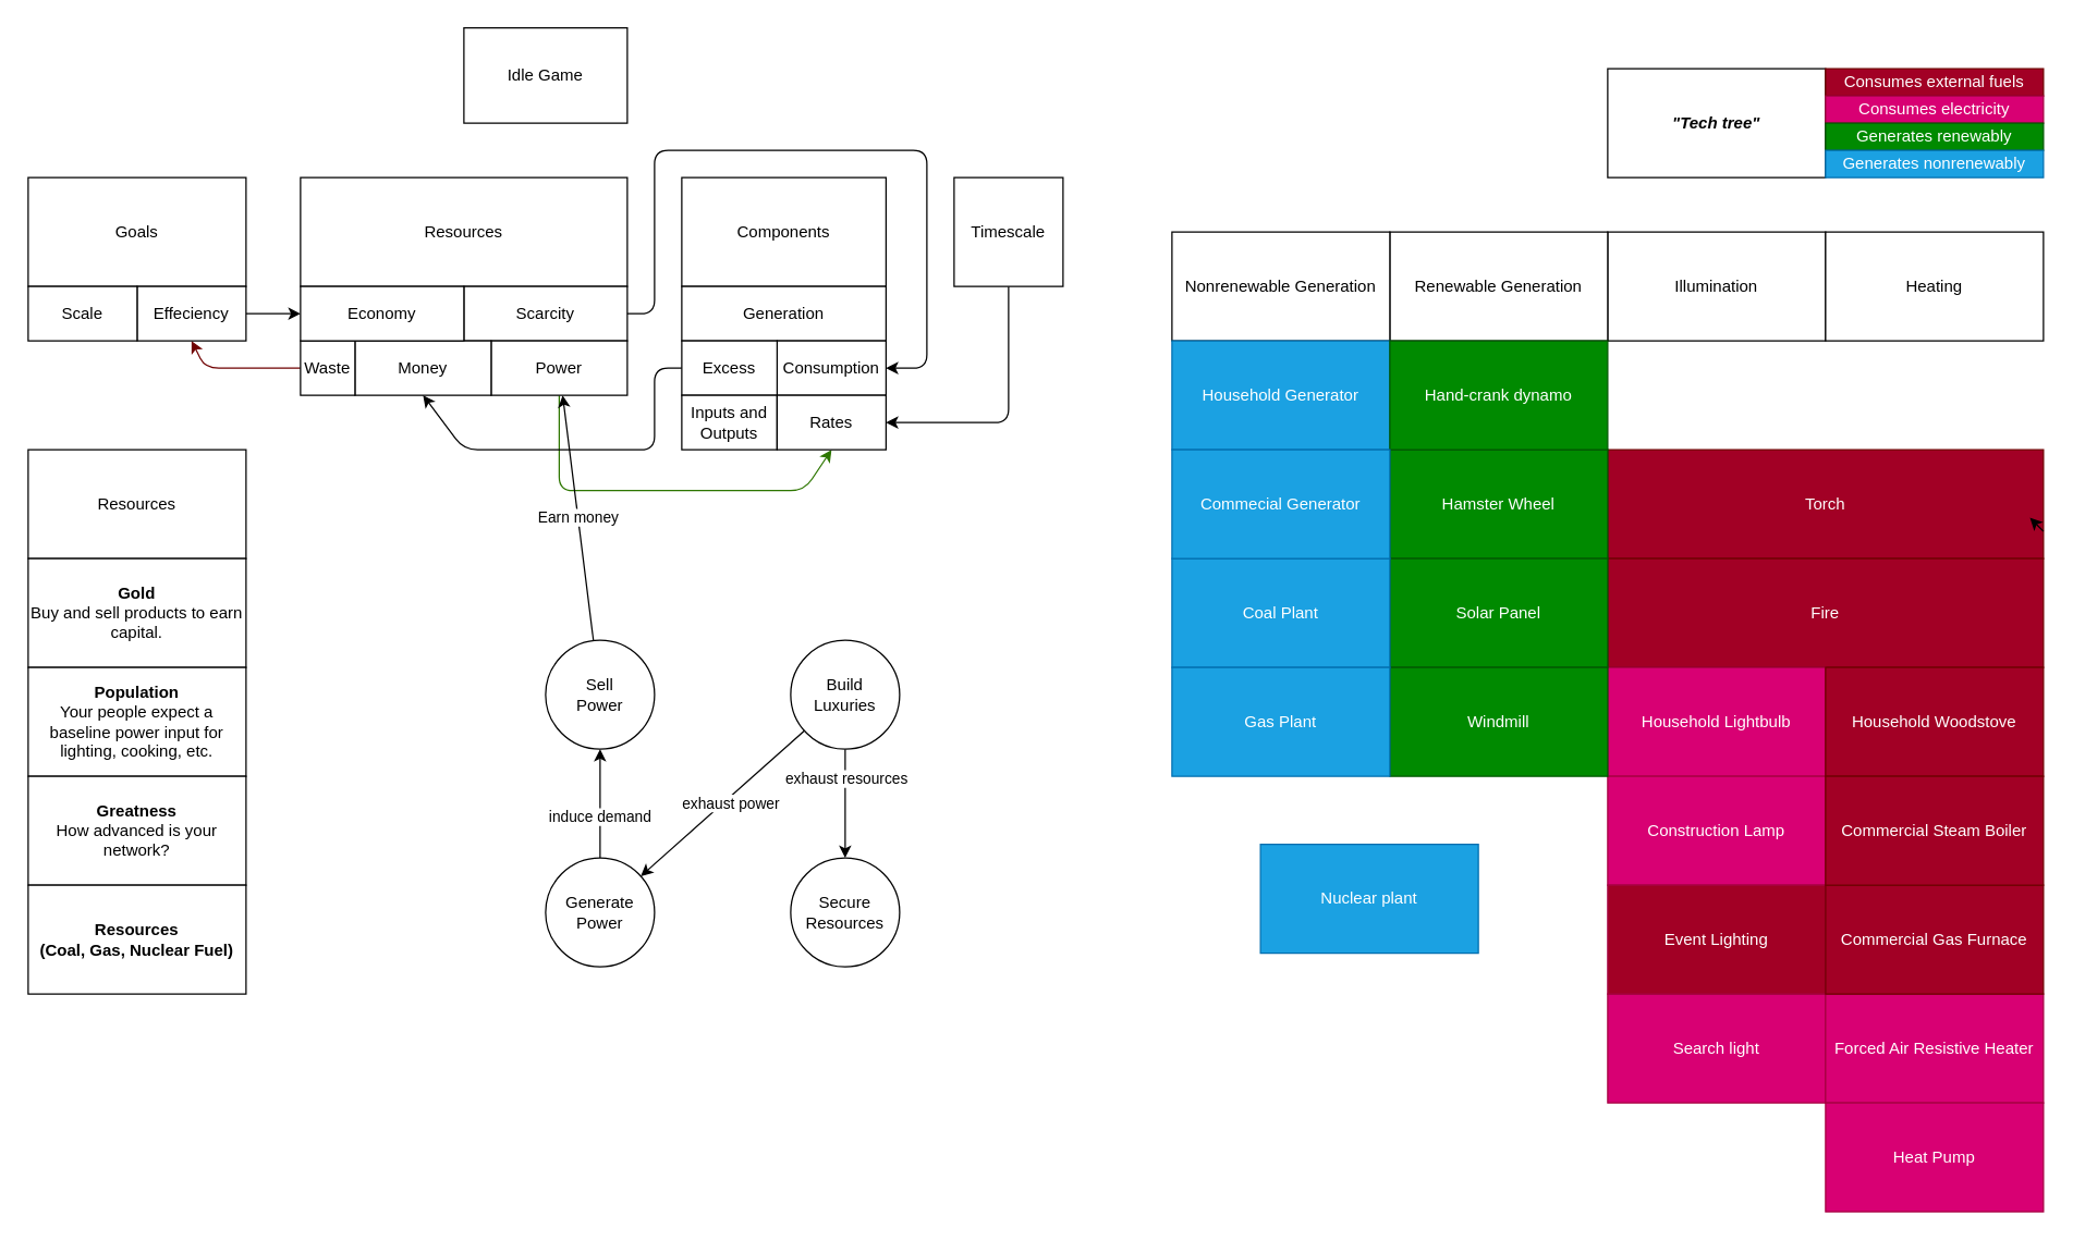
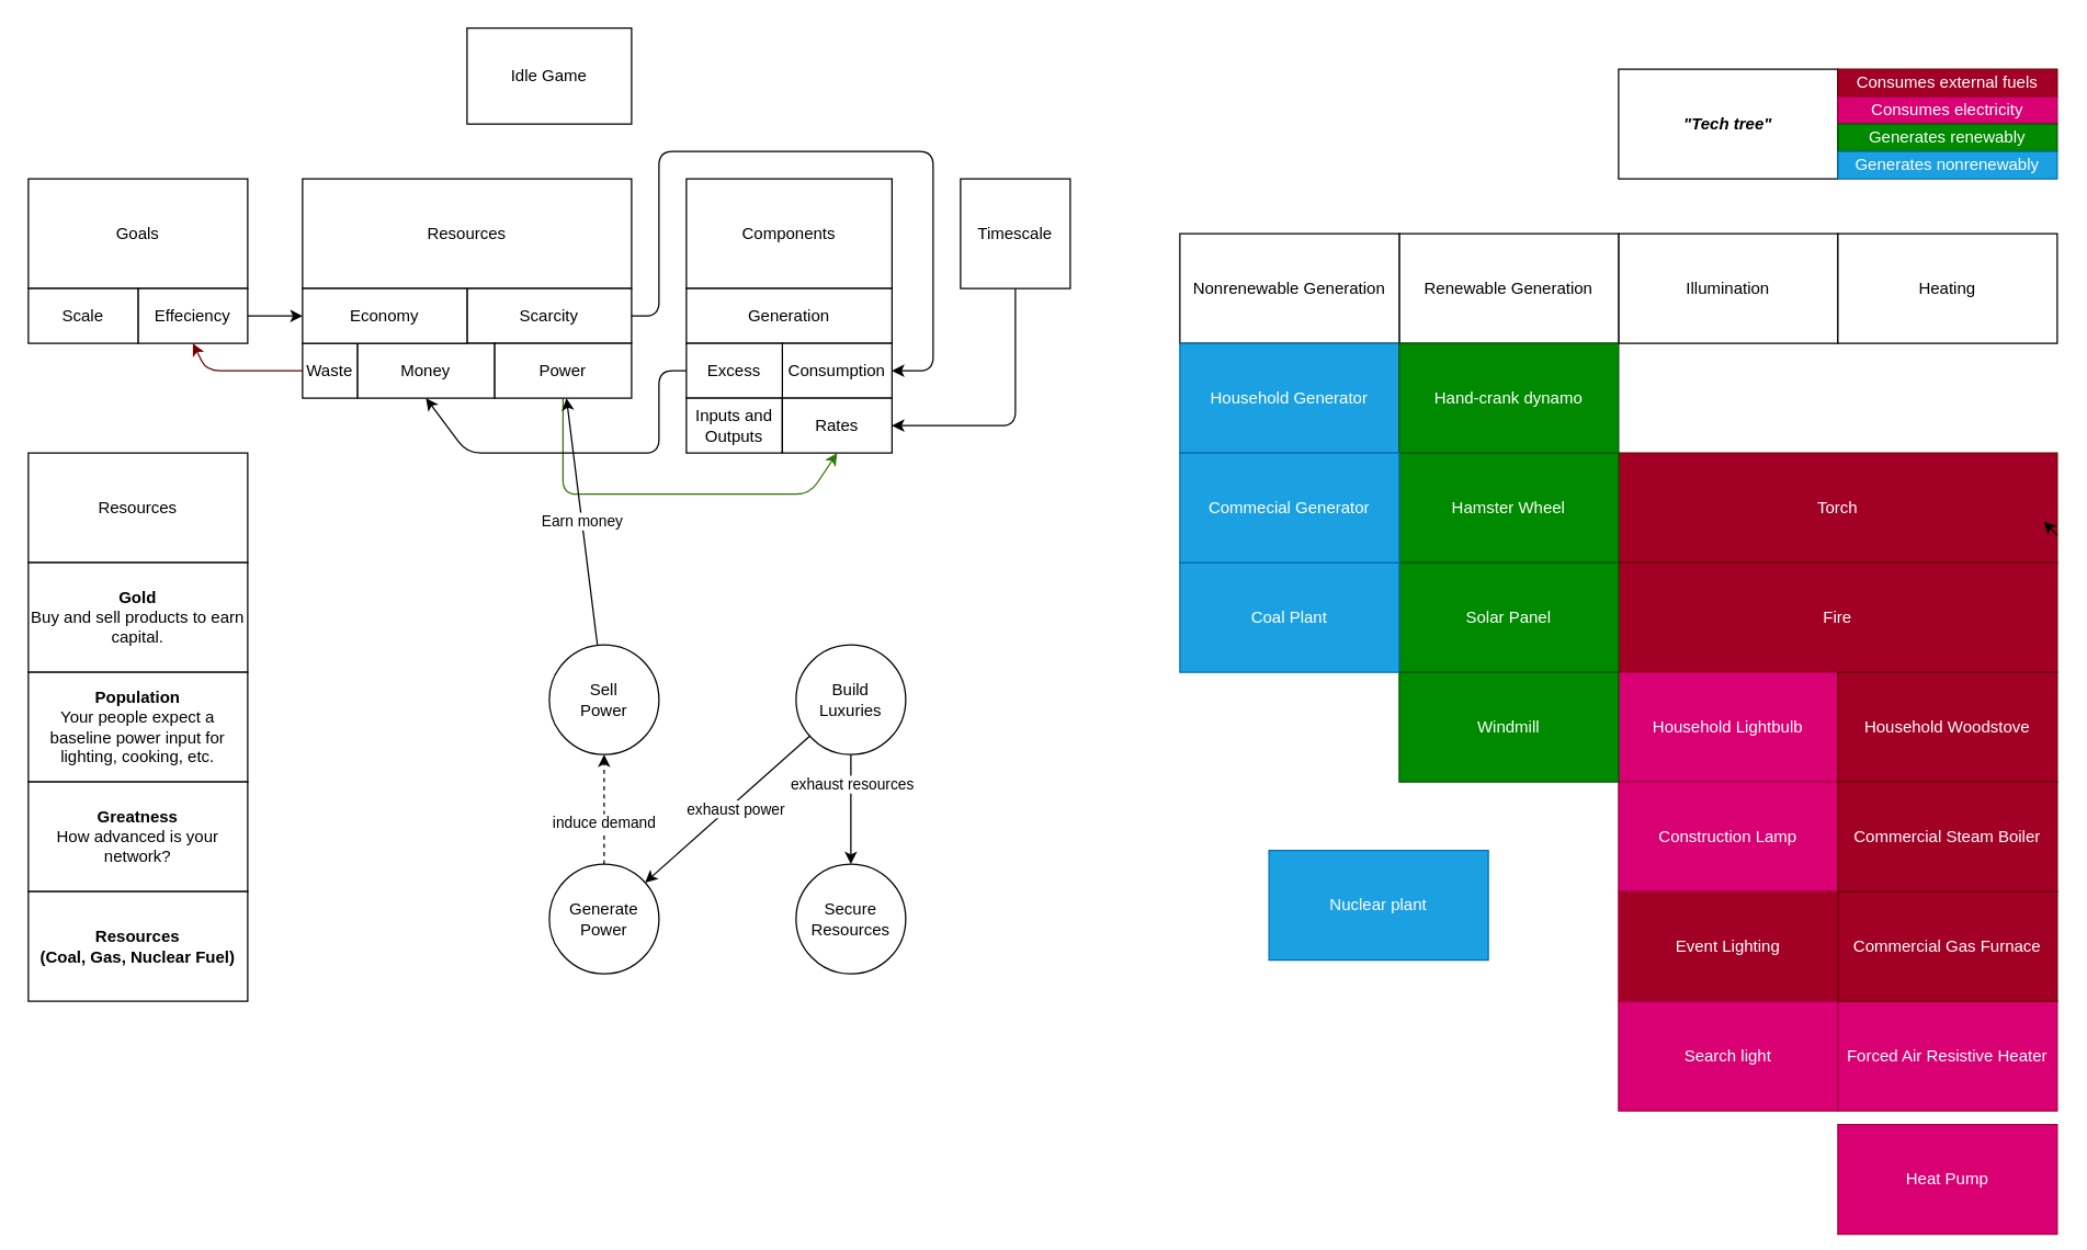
  <mxCell id="0" />
  <mxCell id="1" parent="0" />
  <mxCell id="2" value="Idle Game" style="rounded=0;whiteSpace=wrap;html=1;" vertex="1" parent="1"><mxGeometry x="340" y="20" width="120" height="70" as="geometry" /></mxCell>
  <mxCell id="3" style="edgeStyle=none;html=1;entryX=1;entryY=0.5;entryDx=0;entryDy=0;" edge="1" parent="1" source="4" target="20"><mxGeometry relative="1" as="geometry"><Array as="points"><mxPoint x="740" y="310" /></Array></mxGeometry></mxCell>
  <mxCell id="4" value="Timescale" style="rounded=0;whiteSpace=wrap;html=1;" vertex="1" parent="1"><mxGeometry x="700" y="130" width="80" height="80" as="geometry" /></mxCell>
  <mxCell id="5" value="Resources" style="rounded=0;whiteSpace=wrap;html=1;" vertex="1" parent="1"><mxGeometry x="220" y="130" width="240" height="80" as="geometry" /></mxCell>
  <mxCell id="6" style="edgeStyle=none;html=1;entryX=1;entryY=0.5;entryDx=0;entryDy=0;" edge="1" parent="1" target="13"><mxGeometry relative="1" as="geometry"><mxPoint x="450" y="230" as="sourcePoint" /><Array as="points"><mxPoint x="480" y="230" /><mxPoint x="480" y="110" /><mxPoint x="680" y="110" /><mxPoint x="680" y="270" /></Array></mxGeometry></mxCell>
  <mxCell id="7" value="Scarcity" style="rounded=0;whiteSpace=wrap;html=1;" vertex="1" parent="1"><mxGeometry x="340" y="210" width="120" height="40" as="geometry" /></mxCell>
  <mxCell id="8" value="Components" style="rounded=0;whiteSpace=wrap;html=1;" vertex="1" parent="1"><mxGeometry x="500" y="130" width="150" height="80" as="geometry" /></mxCell>
  <mxCell id="9" value="Generation" style="rounded=0;whiteSpace=wrap;html=1;" vertex="1" parent="1"><mxGeometry x="500" y="210" width="150" height="40" as="geometry" /></mxCell>
  <mxCell id="10" style="edgeStyle=none;html=1;entryX=0.5;entryY=1;entryDx=0;entryDy=0;fillColor=#60a917;strokeColor=#2D7600;" edge="1" parent="1" source="11" target="20"><mxGeometry relative="1" as="geometry"><Array as="points"><mxPoint x="410" y="360" /><mxPoint x="590" y="360" /></Array></mxGeometry></mxCell>
  <mxCell id="11" value="Power" style="rounded=0;whiteSpace=wrap;html=1;" vertex="1" parent="1"><mxGeometry x="360" y="250" width="100" height="40" as="geometry" /></mxCell>
  <mxCell id="12" value="Money" style="rounded=0;whiteSpace=wrap;html=1;" vertex="1" parent="1"><mxGeometry x="260" y="250" width="100" height="40" as="geometry" /></mxCell>
  <mxCell id="13" value="Consumption" style="rounded=0;whiteSpace=wrap;html=1;" vertex="1" parent="1"><mxGeometry x="570" y="250" width="80" height="40" as="geometry" /></mxCell>
  <mxCell id="14" style="edgeStyle=none;html=1;exitX=0;exitY=0.5;exitDx=0;exitDy=0;entryX=0.5;entryY=1;entryDx=0;entryDy=0;" edge="1" parent="1" source="15" target="12"><mxGeometry relative="1" as="geometry"><mxPoint x="340" y="300" as="targetPoint" /><Array as="points"><mxPoint x="480" y="270" /><mxPoint x="480" y="330" /><mxPoint x="340" y="330" /></Array></mxGeometry></mxCell>
  <mxCell id="15" value="Excess" style="rounded=0;whiteSpace=wrap;html=1;" vertex="1" parent="1"><mxGeometry x="500" y="250" width="70" height="40" as="geometry" /></mxCell>
  <mxCell id="16" style="edgeStyle=none;html=1;entryX=0.5;entryY=1;entryDx=0;entryDy=0;fillColor=#a20025;strokeColor=#6F0000;" edge="1" parent="1" source="17" target="23"><mxGeometry relative="1" as="geometry"><Array as="points"><mxPoint x="150" y="270" /></Array></mxGeometry></mxCell>
  <mxCell id="17" value="Waste" style="rounded=0;whiteSpace=wrap;html=1;" vertex="1" parent="1"><mxGeometry x="220" y="250" width="40" height="40" as="geometry" /></mxCell>
  <mxCell id="18" value="Economy" style="rounded=0;whiteSpace=wrap;html=1;" vertex="1" parent="1"><mxGeometry x="220" y="210" width="120" height="40" as="geometry" /></mxCell>
  <mxCell id="19" value="Inputs and Outputs" style="rounded=0;whiteSpace=wrap;html=1;" vertex="1" parent="1"><mxGeometry x="500" y="290" width="70" height="40" as="geometry" /></mxCell>
  <mxCell id="20" value="Rates" style="rounded=0;whiteSpace=wrap;html=1;" vertex="1" parent="1"><mxGeometry x="570" y="290" width="80" height="40" as="geometry" /></mxCell>
  <mxCell id="21" value="Goals" style="rounded=0;whiteSpace=wrap;html=1;" vertex="1" parent="1"><mxGeometry x="20" y="130" width="160" height="80" as="geometry" /></mxCell>
  <mxCell id="22" value="" style="edgeStyle=none;html=1;" edge="1" parent="1" source="23"><mxGeometry relative="1" as="geometry"><mxPoint x="220" y="230" as="targetPoint" /></mxGeometry></mxCell>
  <mxCell id="23" value="Effeciency" style="rounded=0;whiteSpace=wrap;html=1;" vertex="1" parent="1"><mxGeometry x="100" y="210" width="80" height="40" as="geometry" /></mxCell>
  <mxCell id="24" value="Scale" style="rounded=0;whiteSpace=wrap;html=1;" vertex="1" parent="1"><mxGeometry x="20" y="210" width="80" height="40" as="geometry" /></mxCell>
  <mxCell id="25" value="&lt;b&gt;&lt;i&gt;&quot;Tech tree&quot;&lt;/i&gt;&lt;/b&gt;" style="rounded=0;whiteSpace=wrap;html=1;" vertex="1" parent="1"><mxGeometry x="1180" y="50" width="160" height="80" as="geometry" /></mxCell>
  <mxCell id="26" value="Resources" style="rounded=0;whiteSpace=wrap;html=1;" vertex="1" parent="1"><mxGeometry x="20" y="330" width="160" height="80" as="geometry" /></mxCell>
  <mxCell id="27" value="&lt;b&gt;Gold&lt;/b&gt;&lt;div&gt;Buy and sell products to earn capital.&lt;/div&gt;" style="rounded=0;whiteSpace=wrap;html=1;" vertex="1" parent="1"><mxGeometry x="20" y="410" width="160" height="80" as="geometry" /></mxCell>
  <mxCell id="28" value="&lt;b&gt;&lt;font&gt;Population&lt;/font&gt;&lt;/b&gt;&lt;div&gt;&lt;font&gt;Your people expect a baseline power input for lighting, cooking, etc.&lt;/font&gt;&lt;/div&gt;" style="rounded=0;whiteSpace=wrap;html=1;" vertex="1" parent="1"><mxGeometry x="20" y="490" width="160" height="80" as="geometry" /></mxCell>
  <mxCell id="29" value="&lt;b&gt;Greatness&lt;/b&gt;&lt;div&gt;How advanced is your network?&lt;/div&gt;" style="rounded=0;whiteSpace=wrap;html=1;" vertex="1" parent="1"><mxGeometry x="20" y="570" width="160" height="80" as="geometry" /></mxCell>
  <mxCell id="30" value="Earn money" style="edgeStyle=none;html=1;" edge="1" parent="1" source="31" target="11"><mxGeometry relative="1" as="geometry" /></mxCell>
  <mxCell id="31" value="Sell&lt;div&gt;Power&lt;/div&gt;" style="ellipse;whiteSpace=wrap;html=1;" vertex="1" parent="1"><mxGeometry x="400" y="470" width="80" height="80" as="geometry" /></mxCell>
  <mxCell id="32" value="" style="edgeStyle=none;html=1;" edge="1" parent="1" source="36" target="38"><mxGeometry relative="1" as="geometry" /></mxCell>
  <mxCell id="33" value="exhaust power" style="edgeLabel;html=1;align=center;verticalAlign=middle;resizable=0;points=[];" vertex="1" connectable="0" parent="32"><mxGeometry x="-0.156" y="-3" relative="1" as="geometry"><mxPoint x="-2" y="10" as="offset" /></mxGeometry></mxCell>
  <mxCell id="34" style="edgeStyle=none;html=1;" edge="1" parent="1" source="36" target="39"><mxGeometry relative="1" as="geometry" /></mxCell>
  <mxCell id="35" value="exhaust resources" style="edgeLabel;html=1;align=center;verticalAlign=middle;resizable=0;points=[];" vertex="1" connectable="0" parent="34"><mxGeometry x="-0.084" y="-1" relative="1" as="geometry"><mxPoint x="1" y="-16" as="offset" /></mxGeometry></mxCell>
  <mxCell id="36" value="Build&lt;div&gt;Luxuries&lt;/div&gt;" style="ellipse;whiteSpace=wrap;html=1;" vertex="1" parent="1"><mxGeometry x="580" y="470" width="80" height="80" as="geometry" /></mxCell>
- <mxCell id="37" value="induce demand" style="edgeStyle=none;html=1;" edge="1" parent="1" source="38" target="31"><mxGeometry x="-0.25" relative="1" as="geometry"><mxPoint x="450" y="690" as="targetPoint" /><mxPoint as="offset" /></mxGeometry></mxCell>
+ <mxCell id="37" value="induce demand" style="edgeStyle=none;html=1;dashed=1;" edge="1" parent="1" source="38" target="31"><mxGeometry x="-0.25" relative="1" as="geometry"><mxPoint x="450" y="690" as="targetPoint" /><mxPoint as="offset" /></mxGeometry></mxCell>
  <mxCell id="38" value="Generate&lt;div&gt;Power&lt;/div&gt;" style="ellipse;whiteSpace=wrap;html=1;" vertex="1" parent="1"><mxGeometry x="400" y="630" width="80" height="80" as="geometry" /></mxCell>
  <mxCell id="39" value="Secure&lt;div&gt;Resources&lt;/div&gt;" style="ellipse;whiteSpace=wrap;html=1;" vertex="1" parent="1"><mxGeometry x="580" y="630" width="80" height="80" as="geometry" /></mxCell>
  <mxCell id="40" value="Illumination" style="rounded=0;whiteSpace=wrap;html=1;" vertex="1" parent="1"><mxGeometry x="1180" y="170" width="160" height="80" as="geometry" /></mxCell>
  <mxCell id="41" value="Consumes external fuels" style="rounded=0;whiteSpace=wrap;html=1;fillColor=#a20025;strokeColor=#6F0000;fontColor=#ffffff;" vertex="1" parent="1"><mxGeometry x="1340" y="50" width="160" height="20" as="geometry" /></mxCell>
  <mxCell id="42" value="Torch" style="rounded=0;whiteSpace=wrap;html=1;fillColor=#a20025;strokeColor=#6F0000;fontColor=#ffffff;" vertex="1" parent="1"><mxGeometry x="1180" y="330" width="320" height="80" as="geometry" /></mxCell>
  <mxCell id="43" value="Fire" style="rounded=0;whiteSpace=wrap;html=1;fillColor=#a20025;strokeColor=#6F0000;fontColor=#ffffff;" vertex="1" parent="1"><mxGeometry x="1180" y="410" width="320" height="80" as="geometry" /></mxCell>
  <mxCell id="44" value="Household Lightbulb" style="rounded=0;whiteSpace=wrap;html=1;fillColor=#d80073;strokeColor=#A50040;fontColor=#ffffff;" vertex="1" parent="1"><mxGeometry x="1180" y="490" width="160" height="80" as="geometry" /></mxCell>
  <mxCell id="45" value="Construction Lamp" style="rounded=0;whiteSpace=wrap;html=1;fillColor=#d80073;strokeColor=#A50040;fontColor=#ffffff;" vertex="1" parent="1"><mxGeometry x="1180" y="570" width="160" height="80" as="geometry" /></mxCell>
  <mxCell id="46" value="Search light" style="rounded=0;whiteSpace=wrap;html=1;fillColor=#d80073;strokeColor=#A50040;fontColor=#ffffff;" vertex="1" parent="1"><mxGeometry x="1180" y="730" width="160" height="80" as="geometry" /></mxCell>
  <mxCell id="47" value="Event Lighting" style="rounded=0;whiteSpace=wrap;html=1;fillColor=#a20025;strokeColor=#A50040;fontColor=#ffffff;" vertex="1" parent="1"><mxGeometry x="1180" y="650" width="160" height="80" as="geometry" /></mxCell>
  <mxCell id="48" value="Heating" style="rounded=0;whiteSpace=wrap;html=1;" vertex="1" parent="1"><mxGeometry x="1340" y="170" width="160" height="80" as="geometry" /></mxCell>
  <mxCell id="49" value="Forced Air Resistive Heater" style="rounded=0;whiteSpace=wrap;html=1;fillColor=#d80073;strokeColor=#A50040;fontColor=#ffffff;" vertex="1" parent="1"><mxGeometry x="1340" y="730" width="160" height="80" as="geometry" /></mxCell>
- <mxCell id="50" value="Heat Pump" style="rounded=0;whiteSpace=wrap;html=1;fillColor=#d80073;strokeColor=#A50040;fontColor=#ffffff;" vertex="1" parent="1"><mxGeometry x="1340" y="810" width="160" height="80" as="geometry" /></mxCell>
+ <mxCell id="50" value="Heat Pump" style="rounded=0;whiteSpace=wrap;html=1;fillColor=#d80073;strokeColor=#A50040;fontColor=#ffffff;" vertex="1" parent="1"><mxGeometry x="1340" y="820" width="160" height="80" as="geometry" /></mxCell>
  <mxCell id="51" value="Household Woodstove" style="rounded=0;whiteSpace=wrap;html=1;fillColor=#a20025;strokeColor=#6F0000;fontColor=#ffffff;" vertex="1" parent="1"><mxGeometry x="1340" y="490" width="160" height="80" as="geometry" /></mxCell>
  <mxCell id="52" style="edgeStyle=none;html=1;exitX=1;exitY=0.75;exitDx=0;exitDy=0;entryX=0.969;entryY=0.625;entryDx=0;entryDy=0;entryPerimeter=0;" edge="1" parent="1" source="42" target="42"><mxGeometry relative="1" as="geometry" /></mxCell>
  <mxCell id="53" value="Commercial Gas Furnace" style="rounded=0;whiteSpace=wrap;html=1;fillColor=#a20025;strokeColor=#6F0000;fontColor=#ffffff;" vertex="1" parent="1"><mxGeometry x="1340" y="650" width="160" height="80" as="geometry" /></mxCell>
  <mxCell id="54" value="Commercial Steam Boiler" style="rounded=0;whiteSpace=wrap;html=1;fillColor=#a20025;strokeColor=#6F0000;fontColor=#ffffff;" vertex="1" parent="1"><mxGeometry x="1340" y="570" width="160" height="80" as="geometry" /></mxCell>
  <mxCell id="55" value="Renewable Generation" style="rounded=0;whiteSpace=wrap;html=1;" vertex="1" parent="1"><mxGeometry x="1020" y="170" width="160" height="80" as="geometry" /></mxCell>
  <mxCell id="56" value="Nonrenewable Generation" style="rounded=0;whiteSpace=wrap;html=1;" vertex="1" parent="1"><mxGeometry x="860" y="170" width="160" height="80" as="geometry" /></mxCell>
  <mxCell id="57" value="Hamster Wheel" style="rounded=0;whiteSpace=wrap;html=1;fillColor=#008a00;strokeColor=#005700;fontColor=#ffffff;" vertex="1" parent="1"><mxGeometry x="1020" y="330" width="160" height="80" as="geometry" /></mxCell>
  <mxCell id="58" value="Consumes electricity" style="rounded=0;whiteSpace=wrap;html=1;fillColor=#d80073;strokeColor=#A50040;fontColor=#ffffff;" vertex="1" parent="1"><mxGeometry x="1340" y="70" width="160" height="20" as="geometry" /></mxCell>
  <mxCell id="59" value="Generates renewably" style="rounded=0;whiteSpace=wrap;html=1;fillColor=#008a00;strokeColor=#005700;fontColor=#ffffff;" vertex="1" parent="1"><mxGeometry x="1340" y="90" width="160" height="20" as="geometry" /></mxCell>
  <mxCell id="60" value="Solar Panel" style="rounded=0;whiteSpace=wrap;html=1;fillColor=#008a00;strokeColor=#005700;fontColor=#ffffff;" vertex="1" parent="1"><mxGeometry x="1020" y="410" width="160" height="80" as="geometry" /></mxCell>
  <mxCell id="61" value="Household Generator" style="rounded=0;whiteSpace=wrap;html=1;fillColor=#1ba1e2;strokeColor=#006EAF;fontColor=#ffffff;" vertex="1" parent="1"><mxGeometry x="860" y="250" width="160" height="80" as="geometry" /></mxCell>
  <mxCell id="62" value="Generates nonrenewably" style="rounded=0;whiteSpace=wrap;html=1;fillColor=#1ba1e2;strokeColor=#006EAF;fontColor=#ffffff;" vertex="1" parent="1"><mxGeometry x="1340" y="110" width="160" height="20" as="geometry" /></mxCell>
  <mxCell id="63" value="Hand-crank dynamo" style="rounded=0;whiteSpace=wrap;html=1;fillColor=#008a00;strokeColor=#005700;fontColor=#ffffff;" vertex="1" parent="1"><mxGeometry x="1020" y="250" width="160" height="80" as="geometry" /></mxCell>
  <mxCell id="64" value="Windmill" style="rounded=0;whiteSpace=wrap;html=1;fillColor=#008a00;strokeColor=#005700;fontColor=#ffffff;" vertex="1" parent="1"><mxGeometry x="1020" y="490" width="160" height="80" as="geometry" /></mxCell>
  <mxCell id="65" value="Coal Plant" style="rounded=0;whiteSpace=wrap;html=1;fillColor=#1ba1e2;strokeColor=#006EAF;fontColor=#ffffff;" vertex="1" parent="1"><mxGeometry x="860" y="410" width="160" height="80" as="geometry" /></mxCell>
  <mxCell id="66" value="Commecial Generator" style="rounded=0;whiteSpace=wrap;html=1;fillColor=#1ba1e2;strokeColor=#006EAF;fontColor=#ffffff;" vertex="1" parent="1"><mxGeometry x="860" y="330" width="160" height="80" as="geometry" /></mxCell>
- <mxCell id="67" value="Gas Plant" style="rounded=0;whiteSpace=wrap;html=1;fillColor=#1ba1e2;strokeColor=#006EAF;fontColor=#ffffff;" vertex="1" parent="1"><mxGeometry x="860" y="490" width="160" height="80" as="geometry" /></mxCell>
  <mxCell id="68" value="Nuclear plant" style="rounded=0;whiteSpace=wrap;html=1;fillColor=#1ba1e2;strokeColor=#006EAF;fontColor=#ffffff;" vertex="1" parent="1"><mxGeometry x="925" y="620" width="160" height="80" as="geometry" /></mxCell>
  <mxCell id="69" value="&lt;b&gt;Resources&lt;/b&gt;&lt;div&gt;&lt;b&gt;(Coal, Gas, Nuclear Fuel)&lt;/b&gt;&lt;/div&gt;" style="rounded=0;whiteSpace=wrap;html=1;" vertex="1" parent="1"><mxGeometry x="20" y="650" width="160" height="80" as="geometry" /></mxCell>
